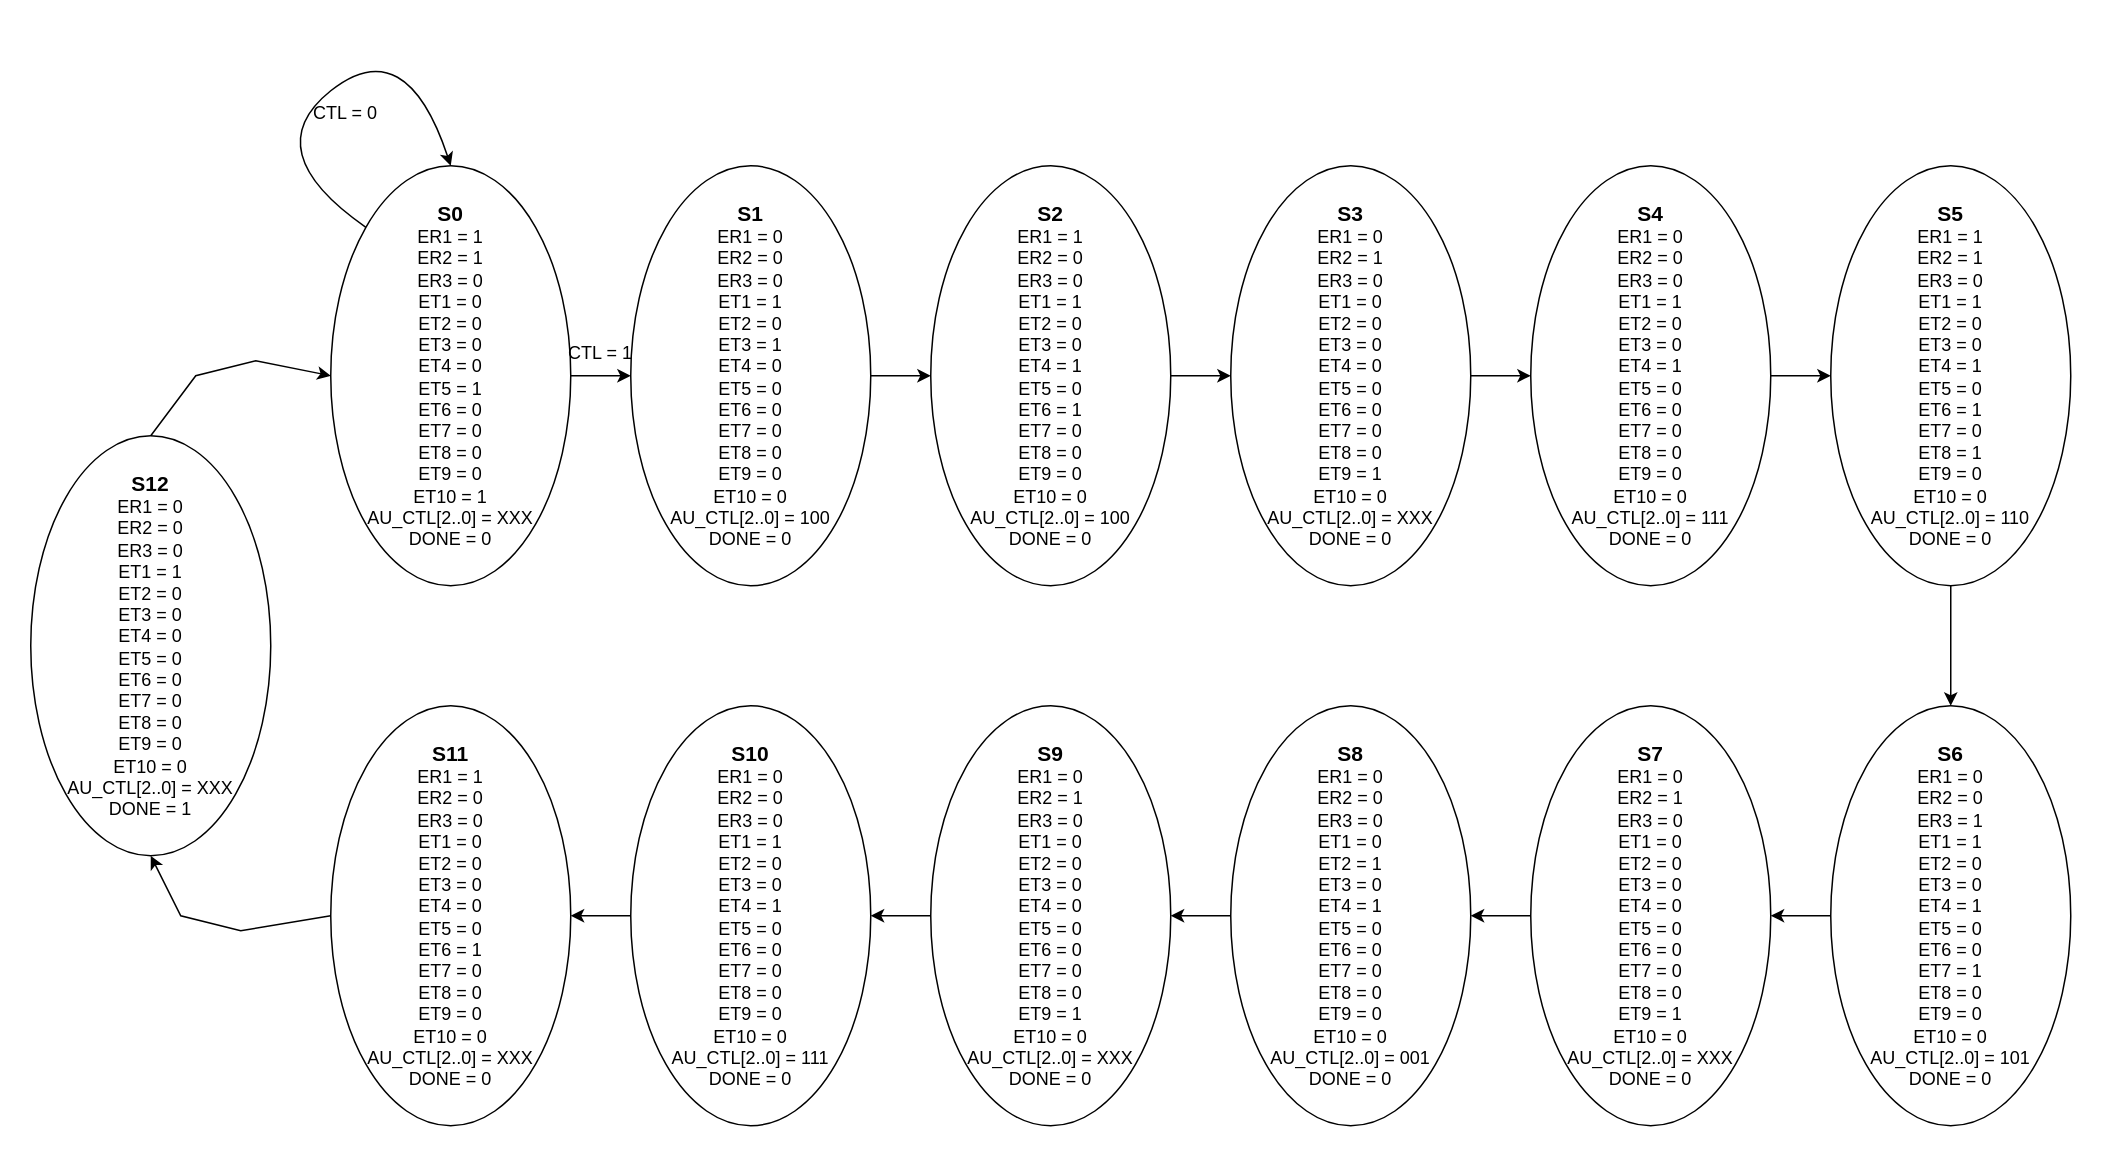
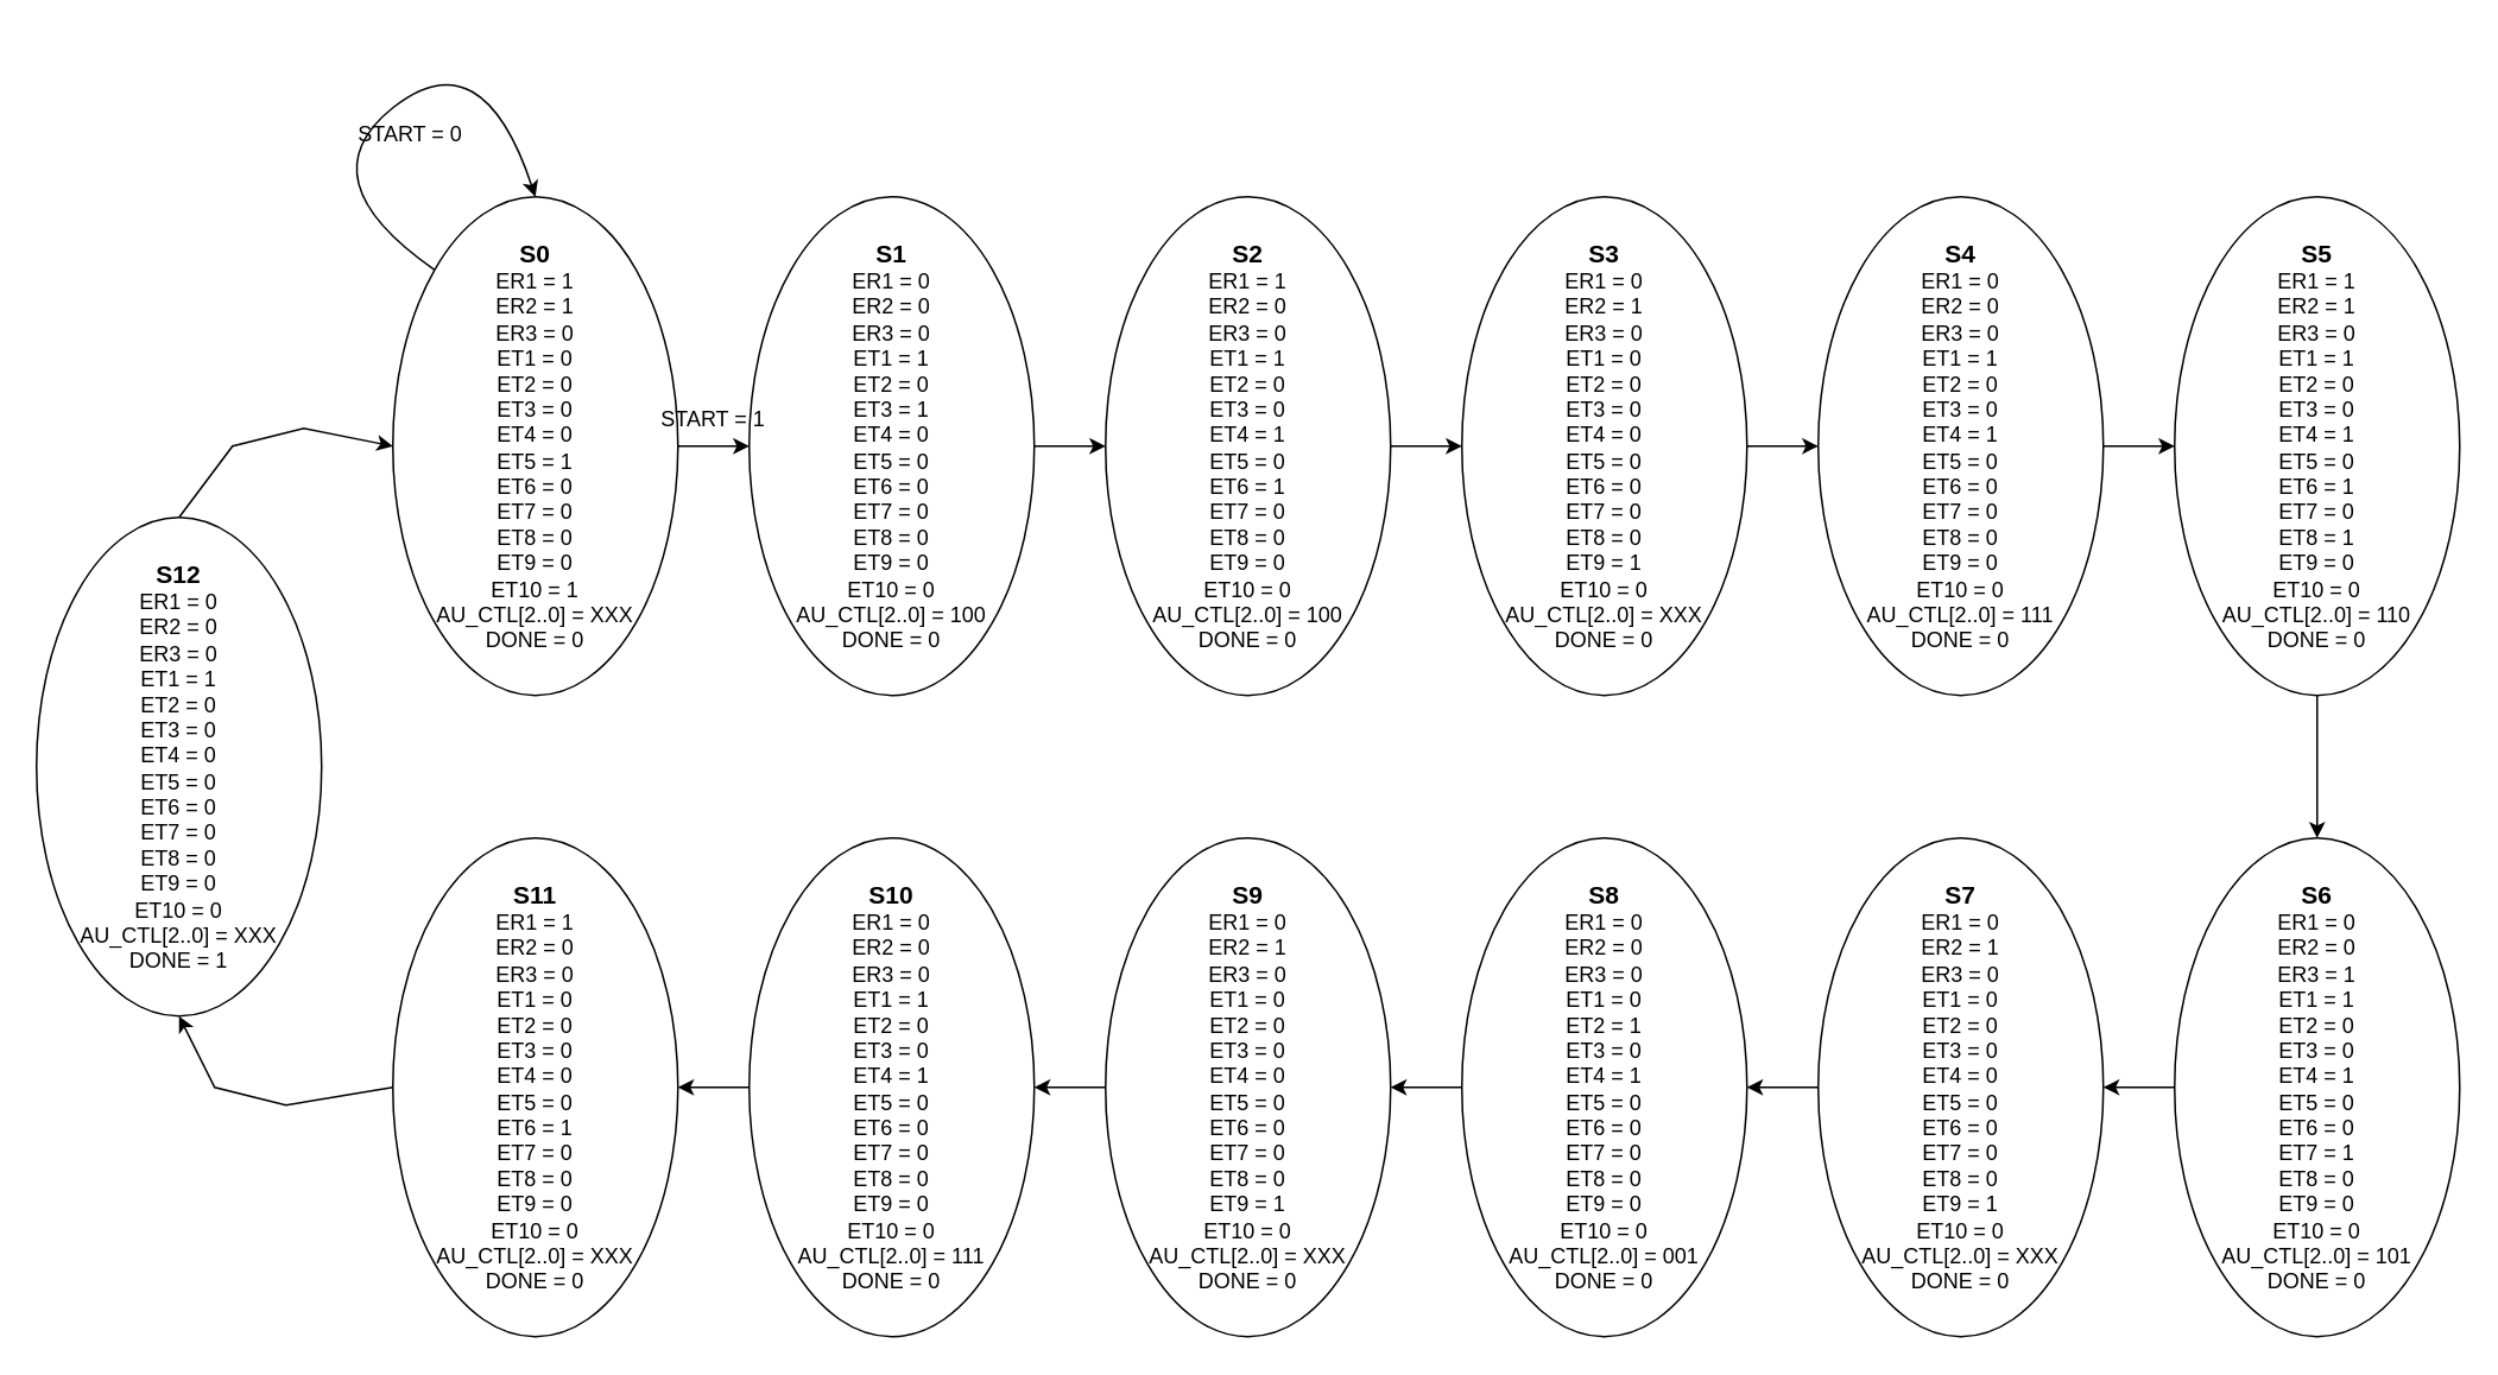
  <mxCell id="0" />
  <mxCell id="1" parent="0" />
  <mxCell id="2" value="" style="edgeStyle=orthogonalEdgeStyle;rounded=0;orthogonalLoop=1;jettySize=auto;html=1;" parent="1" source="3" target="5" edge="1"><mxGeometry relative="1" as="geometry" /></mxCell>
  <mxCell id="3" value="&lt;font style=&quot;font-size: 14px;&quot;&gt;&lt;b&gt;S0&lt;/b&gt;&lt;br&gt;&lt;/font&gt;ER1 = 1&lt;br&gt;ER2 = 1&lt;br&gt;ER3 = 0&lt;br&gt;ET1 = 0&lt;br&gt;ET2 = 0&lt;br&gt;ET3 = 0&lt;br&gt;ET4 = 0&lt;br&gt;ET5 = 1&lt;br&gt;ET6 = 0&lt;br&gt;ET7 = 0&lt;br&gt;ET8 = 0&lt;br&gt;ET9 = 0&lt;br&gt;ET10 = 1&lt;br&gt;AU_CTL[2..0] = XXX&lt;br&gt;DONE = 0" style="ellipse;whiteSpace=wrap;html=1;" parent="1" vertex="1"><mxGeometry x="220" y="110" width="160" height="280" as="geometry" /></mxCell>
  <mxCell id="4" value="" style="edgeStyle=orthogonalEdgeStyle;rounded=0;orthogonalLoop=1;jettySize=auto;html=1;" parent="1" source="5" target="7" edge="1"><mxGeometry relative="1" as="geometry" /></mxCell>
  <mxCell id="5" value="&lt;font style=&quot;font-size: 14px;&quot;&gt;&lt;b&gt;S1&lt;/b&gt;&lt;br&gt;&lt;/font&gt;ER1 = 0&lt;br&gt;ER2 = 0&lt;br&gt;ER3 = 0&lt;br&gt;ET1 = 1&lt;br&gt;ET2 = 0&lt;br&gt;ET3 = 1&lt;br&gt;ET4 = 0&lt;br&gt;ET5 = 0&lt;br&gt;ET6 = 0&lt;br&gt;ET7 = 0&lt;br&gt;ET8 = 0&lt;br&gt;ET9 = 0&lt;br&gt;ET10 = 0&lt;br&gt;AU_CTL[2..0] = 100&lt;br&gt;DONE = 0" style="ellipse;whiteSpace=wrap;html=1;" parent="1" vertex="1"><mxGeometry x="420" y="110" width="160" height="280" as="geometry" /></mxCell>
  <mxCell id="6" value="" style="edgeStyle=orthogonalEdgeStyle;rounded=0;orthogonalLoop=1;jettySize=auto;html=1;" parent="1" source="7" target="9" edge="1"><mxGeometry relative="1" as="geometry" /></mxCell>
  <mxCell id="7" value="&lt;font style=&quot;font-size: 14px;&quot;&gt;&lt;b&gt;S2&lt;/b&gt;&lt;br&gt;&lt;/font&gt;ER1 = 1&lt;br&gt;ER2 = 0&lt;br&gt;ER3 = 0&lt;br&gt;ET1 = 1&lt;br&gt;ET2 = 0&lt;br&gt;ET3 = 0&lt;br&gt;ET4 = 1&lt;br&gt;ET5 = 0&lt;br&gt;ET6 = 1&lt;br&gt;ET7 = 0&lt;br&gt;ET8 = 0&lt;br&gt;ET9 = 0&lt;br&gt;ET10 = 0&lt;br&gt;AU_CTL[2..0] = 100&lt;br&gt;DONE = 0" style="ellipse;whiteSpace=wrap;html=1;" parent="1" vertex="1"><mxGeometry x="620" y="110" width="160" height="280" as="geometry" /></mxCell>
  <mxCell id="8" value="" style="edgeStyle=orthogonalEdgeStyle;rounded=0;orthogonalLoop=1;jettySize=auto;html=1;" parent="1" source="9" target="11" edge="1"><mxGeometry relative="1" as="geometry" /></mxCell>
  <mxCell id="9" value="&lt;font style=&quot;font-size: 14px;&quot;&gt;&lt;b&gt;S3&lt;/b&gt;&lt;br&gt;&lt;/font&gt;ER1 = 0&lt;br&gt;ER2 = 1&lt;br&gt;ER3 = 0&lt;br&gt;ET1 = 0&lt;br&gt;ET2 = 0&lt;br&gt;ET3 = 0&lt;br&gt;ET4 = 0&lt;br&gt;ET5 = 0&lt;br&gt;ET6 = 0&lt;br&gt;ET7 = 0&lt;br&gt;ET8 = 0&lt;br&gt;ET9 = 1&lt;br&gt;ET10 = 0&lt;br&gt;AU_CTL[2..0] = XXX&lt;br&gt;DONE = 0" style="ellipse;whiteSpace=wrap;html=1;" parent="1" vertex="1"><mxGeometry x="820" y="110" width="160" height="280" as="geometry" /></mxCell>
  <mxCell id="10" value="" style="edgeStyle=orthogonalEdgeStyle;rounded=0;orthogonalLoop=1;jettySize=auto;html=1;" parent="1" source="11" target="13" edge="1"><mxGeometry relative="1" as="geometry" /></mxCell>
  <mxCell id="11" value="&lt;font style=&quot;font-size: 14px;&quot;&gt;&lt;b&gt;S4&lt;/b&gt;&lt;br&gt;&lt;/font&gt;ER1 = 0&lt;br&gt;ER2 = 0&lt;br&gt;ER3 = 0&lt;br&gt;ET1 = 1&lt;br&gt;ET2 = 0&lt;br&gt;ET3 = 0&lt;br&gt;ET4 = 1&lt;br&gt;ET5 = 0&lt;br&gt;ET6 = 0&lt;br&gt;ET7 = 0&lt;br&gt;ET8 = 0&lt;br&gt;ET9 = 0&lt;br&gt;ET10 = 0&lt;br&gt;AU_CTL[2..0] = 111&lt;br&gt;DONE = 0" style="ellipse;whiteSpace=wrap;html=1;" parent="1" vertex="1"><mxGeometry x="1020" y="110" width="160" height="280" as="geometry" /></mxCell>
  <mxCell id="12" value="" style="edgeStyle=orthogonalEdgeStyle;rounded=0;orthogonalLoop=1;jettySize=auto;html=1;" parent="1" source="13" target="15" edge="1"><mxGeometry relative="1" as="geometry" /></mxCell>
  <mxCell id="13" value="&lt;font style=&quot;font-size: 14px;&quot;&gt;&lt;b&gt;S5&lt;/b&gt;&lt;br&gt;&lt;/font&gt;ER1 = 1&lt;br&gt;ER2 = 1&lt;br&gt;ER3 = 0&lt;br&gt;ET1 = 1&lt;br&gt;ET2 = 0&lt;br&gt;ET3 = 0&lt;br&gt;ET4 = 1&lt;br&gt;ET5 = 0&lt;br&gt;ET6 = 1&lt;br&gt;ET7 = 0&lt;br&gt;ET8 = 1&lt;br&gt;ET9 = 0&lt;br&gt;ET10 = 0&lt;br&gt;AU_CTL[2..0] = 110&lt;br&gt;DONE = 0" style="ellipse;whiteSpace=wrap;html=1;" parent="1" vertex="1"><mxGeometry x="1220" y="110" width="160" height="280" as="geometry" /></mxCell>
  <mxCell id="14" value="" style="edgeStyle=orthogonalEdgeStyle;rounded=0;orthogonalLoop=1;jettySize=auto;html=1;" parent="1" source="15" target="19" edge="1"><mxGeometry relative="1" as="geometry" /></mxCell>
  <mxCell id="15" value="&lt;font style=&quot;font-size: 14px;&quot;&gt;&lt;b&gt;S6&lt;/b&gt;&lt;br&gt;&lt;/font&gt;ER1 = 0&lt;br&gt;ER2 = 0&lt;br&gt;ER3 = 1&lt;br&gt;ET1 = 1&lt;br&gt;ET2 = 0&lt;br&gt;ET3 = 0&lt;br&gt;ET4 = 1&lt;br&gt;ET5 = 0&lt;br&gt;ET6 = 0&lt;br&gt;ET7 = 1&lt;br&gt;ET8 = 0&lt;br&gt;ET9 = 0&lt;br&gt;ET10 = 0&lt;br&gt;AU_CTL[2..0] = 101&lt;br&gt;DONE = 0" style="ellipse;whiteSpace=wrap;html=1;" parent="1" vertex="1"><mxGeometry x="1220" y="470" width="160" height="280" as="geometry" /></mxCell>
  <mxCell id="16" value="" style="edgeStyle=orthogonalEdgeStyle;rounded=0;orthogonalLoop=1;jettySize=auto;html=1;" parent="1" source="17" target="23" edge="1"><mxGeometry relative="1" as="geometry" /></mxCell>
  <mxCell id="17" value="&lt;font style=&quot;font-size: 14px;&quot;&gt;&lt;b&gt;S8&lt;/b&gt;&lt;br&gt;&lt;/font&gt;ER1 = 0&lt;br&gt;ER2 = 0&lt;br&gt;ER3 = 0&lt;br&gt;ET1 = 0&lt;br&gt;ET2 = 1&lt;br&gt;ET3 = 0&lt;br&gt;ET4 = 1&lt;br&gt;ET5 = 0&lt;br&gt;ET6 = 0&lt;br&gt;ET7 = 0&lt;br&gt;ET8 = 0&lt;br&gt;ET9 = 0&lt;br&gt;ET10 = 0&lt;br&gt;AU_CTL[2..0] = 001&lt;br&gt;DONE = 0" style="ellipse;whiteSpace=wrap;html=1;" parent="1" vertex="1"><mxGeometry x="820" y="470" width="160" height="280" as="geometry" /></mxCell>
  <mxCell id="18" value="" style="edgeStyle=orthogonalEdgeStyle;rounded=0;orthogonalLoop=1;jettySize=auto;html=1;" parent="1" source="19" target="17" edge="1"><mxGeometry relative="1" as="geometry" /></mxCell>
  <mxCell id="19" value="&lt;font style=&quot;font-size: 14px;&quot;&gt;&lt;b&gt;S7&lt;/b&gt;&lt;br&gt;&lt;/font&gt;ER1 = 0&lt;br&gt;ER2 = 1&lt;br&gt;ER3 = 0&lt;br&gt;ET1 = 0&lt;br&gt;ET2 = 0&lt;br&gt;ET3 = 0&lt;br&gt;ET4 = 0&lt;br&gt;ET5 = 0&lt;br&gt;ET6 = 0&lt;br&gt;ET7 = 0&lt;br&gt;ET8 = 0&lt;br&gt;ET9 = 1&lt;br&gt;ET10 = 0&lt;br&gt;AU_CTL[2..0] = XXX&lt;br&gt;DONE = 0" style="ellipse;whiteSpace=wrap;html=1;" parent="1" vertex="1"><mxGeometry x="1020" y="470" width="160" height="280" as="geometry" /></mxCell>
  <mxCell id="20" value="" style="edgeStyle=orthogonalEdgeStyle;rounded=0;orthogonalLoop=1;jettySize=auto;html=1;" parent="1" source="21" target="24" edge="1"><mxGeometry relative="1" as="geometry" /></mxCell>
  <mxCell id="21" value="&lt;font style=&quot;font-size: 14px;&quot;&gt;&lt;b&gt;S10&lt;/b&gt;&lt;br&gt;&lt;/font&gt;ER1 = 0&lt;br&gt;ER2 = 0&lt;br&gt;ER3 = 0&lt;br&gt;ET1 = 1&lt;br&gt;ET2 = 0&lt;br&gt;ET3 = 0&lt;br&gt;ET4 = 1&lt;br&gt;ET5 = 0&lt;br&gt;ET6 = 0&lt;br&gt;ET7 = 0&lt;br&gt;ET8 = 0&lt;br&gt;ET9 = 0&lt;br&gt;ET10 = 0&lt;br&gt;AU_CTL[2..0] = 111&lt;br&gt;DONE = 0" style="ellipse;whiteSpace=wrap;html=1;" parent="1" vertex="1"><mxGeometry x="420" y="470" width="160" height="280" as="geometry" /></mxCell>
  <mxCell id="22" value="" style="edgeStyle=orthogonalEdgeStyle;rounded=0;orthogonalLoop=1;jettySize=auto;html=1;" parent="1" source="23" target="21" edge="1"><mxGeometry relative="1" as="geometry" /></mxCell>
  <mxCell id="23" value="&lt;font style=&quot;font-size: 14px;&quot;&gt;&lt;b&gt;S9&lt;/b&gt;&lt;br&gt;&lt;/font&gt;ER1 = 0&lt;br&gt;ER2 = 1&lt;br&gt;ER3 = 0&lt;br&gt;ET1 = 0&lt;br&gt;ET2 = 0&lt;br&gt;ET3 = 0&lt;br&gt;ET4 = 0&lt;br&gt;ET5 = 0&lt;br&gt;ET6 = 0&lt;br&gt;ET7 = 0&lt;br&gt;ET8 = 0&lt;br&gt;ET9 = 1&lt;br&gt;ET10 = 0&lt;br&gt;AU_CTL[2..0] = XXX&lt;br&gt;DONE = 0" style="ellipse;whiteSpace=wrap;html=1;" parent="1" vertex="1"><mxGeometry x="620" y="470" width="160" height="280" as="geometry" /></mxCell>
  <mxCell id="24" value="&lt;font style=&quot;font-size: 14px;&quot;&gt;&lt;b&gt;S11&lt;/b&gt;&lt;br&gt;&lt;/font&gt;ER1 = 1&lt;br&gt;ER2 = 0&lt;br&gt;ER3 = 0&lt;br&gt;ET1 = 0&lt;br&gt;ET2 = 0&lt;br&gt;ET3 = 0&lt;br&gt;ET4 = 0&lt;br&gt;ET5 = 0&lt;br&gt;ET6 = 1&lt;br&gt;ET7 = 0&lt;br&gt;ET8 = 0&lt;br&gt;ET9 = 0&lt;br&gt;ET10 = 0&lt;br&gt;AU_CTL[2..0] = XXX&lt;br&gt;DONE = 0" style="ellipse;whiteSpace=wrap;html=1;" parent="1" vertex="1"><mxGeometry x="220" y="470" width="160" height="280" as="geometry" /></mxCell>
  <mxCell id="25" value="&lt;font style=&quot;font-size: 14px;&quot;&gt;&lt;b&gt;S12&lt;/b&gt;&lt;br&gt;&lt;/font&gt;ER1 = 0&lt;br&gt;ER2 = 0&lt;br&gt;ER3 = 0&lt;br&gt;ET1 = 1&lt;br&gt;ET2 = 0&lt;br&gt;ET3 = 0&lt;br&gt;ET4 = 0&lt;br&gt;ET5 = 0&lt;br&gt;ET6 = 0&lt;br&gt;ET7 = 0&lt;br&gt;ET8 = 0&lt;br&gt;ET9 = 0&lt;br&gt;ET10 = 0&lt;br&gt;AU_CTL[2..0] = XXX&lt;br&gt;DONE = 1" style="ellipse;whiteSpace=wrap;html=1;" parent="1" vertex="1"><mxGeometry x="20" y="290" width="160" height="280" as="geometry" /></mxCell>
  <mxCell id="26" value="" style="endArrow=classic;html=1;rounded=0;exitX=0;exitY=0.5;exitDx=0;exitDy=0;entryX=0.5;entryY=1;entryDx=0;entryDy=0;" parent="1" source="24" target="25" edge="1"><mxGeometry width="50" height="50" relative="1" as="geometry"><mxPoint x="470" y="470" as="sourcePoint" /><mxPoint x="520" y="420" as="targetPoint" /><Array as="points"><mxPoint x="160" y="620" /><mxPoint x="120" y="610" /></Array></mxGeometry></mxCell>
  <mxCell id="27" value="" style="endArrow=classic;html=1;rounded=0;exitX=0.5;exitY=0;exitDx=0;exitDy=0;entryX=0;entryY=0.5;entryDx=0;entryDy=0;" parent="1" source="25" target="3" edge="1"><mxGeometry width="50" height="50" relative="1" as="geometry"><mxPoint x="470" y="470" as="sourcePoint" /><mxPoint x="520" y="420" as="targetPoint" /><Array as="points"><mxPoint x="130" y="250" /><mxPoint x="170" y="240" /></Array></mxGeometry></mxCell>
  <mxCell id="28" value="" style="curved=1;endArrow=classic;html=1;rounded=0;exitX=0;exitY=0;exitDx=0;exitDy=0;entryX=0.5;entryY=0;entryDx=0;entryDy=0;" parent="1" source="3" target="3" edge="1"><mxGeometry width="50" height="50" relative="1" as="geometry"><mxPoint x="560" y="-30" as="sourcePoint" /><mxPoint x="610" y="-80" as="targetPoint" /><Array as="points"><mxPoint x="170" y="100" /><mxPoint x="270" y="20" /></Array></mxGeometry></mxCell>
- <mxCell id="29" value="CTL = 0" style="text;html=1;strokeColor=none;fillColor=none;align=center;verticalAlign=middle;whiteSpace=wrap;rounded=0;" parent="1" vertex="1"><mxGeometry x="190" y="60" width="80" height="30" as="geometry" /></mxCell>
- <mxCell id="30" value="CTL = 1" style="text;html=1;strokeColor=none;fillColor=none;align=center;verticalAlign=middle;whiteSpace=wrap;rounded=0;" parent="1" vertex="1"><mxGeometry x="360" y="220" width="80" height="30" as="geometry" /></mxCell>
+ <mxCell id="29" value="START = 0" style="text;html=1;strokeColor=none;fillColor=none;align=center;verticalAlign=middle;whiteSpace=wrap;rounded=0;" parent="1" vertex="1"><mxGeometry x="190" y="60" width="80" height="30" as="geometry" /></mxCell>
+ <mxCell id="30" value="START = 1" style="text;html=1;strokeColor=none;fillColor=none;align=center;verticalAlign=middle;whiteSpace=wrap;rounded=0;" parent="1" vertex="1"><mxGeometry x="360" y="220" width="80" height="30" as="geometry" /></mxCell>
